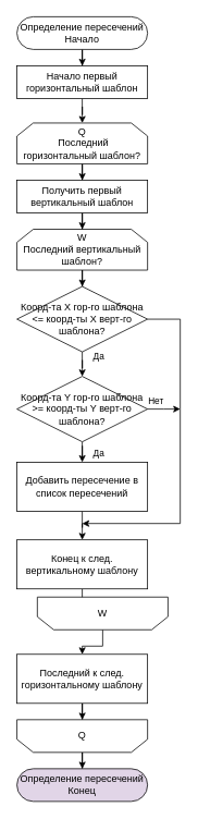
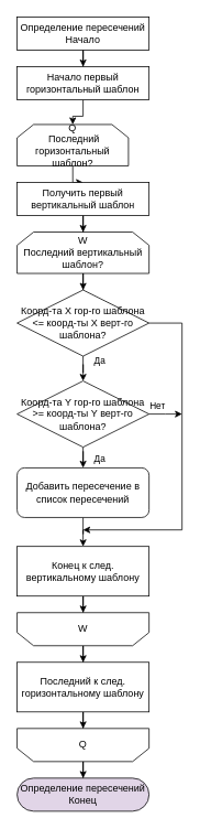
  <mxCell id="0" />
  <mxCell id="1" parent="0" />
  <mxCell id="2" value="" style="edgeStyle=orthogonalEdgeStyle;rounded=0;orthogonalLoop=1;jettySize=auto;html=1;" edge="1" parent="1" source="3" target="7"><mxGeometry relative="1" as="geometry" /></mxCell>
- <mxCell id="3" value="Определение пересечений&lt;br&gt;Начало" style="rounded=1;whiteSpace=wrap;html=1;arcSize=50;" vertex="1" parent="1"><mxGeometry x="20" y="20" width="160" height="40" as="geometry" /></mxCell>
+ <mxCell id="3" value="Определение пересечений&lt;br&gt;Начало" style="whiteSpace=wrap;html=1;arcSize=50;rounded=0;" vertex="1" parent="1"><mxGeometry x="20" y="20" width="160" height="40" as="geometry" /></mxCell>
  <mxCell id="4" value="" style="edgeStyle=orthogonalEdgeStyle;rounded=0;orthogonalLoop=1;jettySize=auto;html=1;" edge="1" parent="1" source="5" target="11"><mxGeometry relative="1" as="geometry" /></mxCell>
- <mxCell id="5" value="Q&lt;br&gt;&amp;nbsp;Последний горизонтальный шаблон?" style="shape=loopLimit;whiteSpace=wrap;html=1;" vertex="1" parent="1"><mxGeometry x="20" y="150" width="160" height="50" as="geometry" /></mxCell>
+ <mxCell id="5" value="Q&lt;br&gt;&amp;nbsp;Последний горизонтальный шаблон?" style="shape=loopLimit;whiteSpace=wrap;html=1;" vertex="1" parent="1"><mxGeometry x="20" y="150" width="135" height="50" as="geometry" /></mxCell>
  <mxCell id="6" value="" style="edgeStyle=orthogonalEdgeStyle;rounded=0;orthogonalLoop=1;jettySize=auto;html=1;" edge="1" parent="1" source="7" target="5"><mxGeometry relative="1" as="geometry" /></mxCell>
  <mxCell id="7" value="Начало первый горизонтальный шаблон" style="rounded=0;whiteSpace=wrap;html=1;" vertex="1" parent="1"><mxGeometry x="20" y="80" width="160" height="40" as="geometry" /></mxCell>
  <mxCell id="8" value="" style="edgeStyle=orthogonalEdgeStyle;rounded=0;orthogonalLoop=1;jettySize=auto;html=1;" edge="1" parent="1" source="9" target="14"><mxGeometry relative="1" as="geometry" /></mxCell>
  <mxCell id="9" value="W&lt;br&gt;Последний вертикальный шаблон?" style="shape=loopLimit;whiteSpace=wrap;html=1;" vertex="1" parent="1"><mxGeometry x="20" y="280" width="160" height="50" as="geometry" /></mxCell>
  <mxCell id="10" value="" style="edgeStyle=orthogonalEdgeStyle;rounded=0;orthogonalLoop=1;jettySize=auto;html=1;" edge="1" parent="1" source="11" target="9"><mxGeometry relative="1" as="geometry" /></mxCell>
  <mxCell id="11" value="Получить первый вертикальный шаблон" style="rounded=0;whiteSpace=wrap;html=1;" vertex="1" parent="1"><mxGeometry x="20" y="220" width="160" height="40" as="geometry" /></mxCell>
  <mxCell id="12" value="Да" style="edgeStyle=orthogonalEdgeStyle;rounded=0;orthogonalLoop=1;jettySize=auto;html=1;" edge="1" parent="1" source="14" target="17"><mxGeometry x="-0.75" y="20" relative="1" as="geometry"><mxPoint as="offset" /></mxGeometry></mxCell>
  <mxCell id="13" value="" style="edgeStyle=orthogonalEdgeStyle;rounded=0;orthogonalLoop=1;jettySize=auto;html=1;exitX=1;exitY=0.5;exitDx=0;exitDy=0;" edge="1" parent="1" source="14"><mxGeometry relative="1" as="geometry"><mxPoint x="100" y="640" as="targetPoint" /><Array as="points"><mxPoint x="220" y="390" /><mxPoint x="220" y="640" /></Array></mxGeometry></mxCell>
  <mxCell id="14" value="Коорд-та X гор-го шаблона &amp;lt;= коорд-ты X верт-го шаблона?" style="rhombus;whiteSpace=wrap;html=1;" vertex="1" parent="1"><mxGeometry x="20" y="350" width="160" height="80" as="geometry" /></mxCell>
  <mxCell id="15" value="Да" style="edgeStyle=orthogonalEdgeStyle;rounded=0;orthogonalLoop=1;jettySize=auto;html=1;" edge="1" parent="1" source="17" target="19"><mxGeometry x="-0.5" y="20" relative="1" as="geometry"><mxPoint as="offset" /></mxGeometry></mxCell>
  <mxCell id="16" value="Нет" style="edgeStyle=orthogonalEdgeStyle;rounded=0;orthogonalLoop=1;jettySize=auto;html=1;" edge="1" parent="1" source="17"><mxGeometry x="-0.5" y="10" relative="1" as="geometry"><mxPoint x="220" y="500" as="targetPoint" /><mxPoint as="offset" /></mxGeometry></mxCell>
  <mxCell id="17" value="Коорд-та Y гор-го шаблона &amp;gt;= коорд-ты Y верт-го шаблона?" style="rhombus;whiteSpace=wrap;html=1;" vertex="1" parent="1"><mxGeometry x="20" y="460" width="160" height="80" as="geometry" /></mxCell>
  <mxCell id="18" value="" style="edgeStyle=orthogonalEdgeStyle;rounded=0;orthogonalLoop=1;jettySize=auto;html=1;" edge="1" parent="1" source="19" target="21"><mxGeometry relative="1" as="geometry" /></mxCell>
- <mxCell id="19" value="Добавить пересечение в список пересечений" style="whiteSpace=wrap;html=1;" vertex="1" parent="1"><mxGeometry x="20" y="565" width="160" height="60" as="geometry" /></mxCell>
+ <mxCell id="19" value="Добавить пересечение в список пересечений" style="whiteSpace=wrap;html=1;rounded=1;" vertex="1" parent="1"><mxGeometry x="20" y="565" width="160" height="60" as="geometry" /></mxCell>
  <mxCell id="20" value="" style="edgeStyle=orthogonalEdgeStyle;rounded=0;orthogonalLoop=1;jettySize=auto;html=1;" edge="1" parent="1" source="21" target="23"><mxGeometry relative="1" as="geometry" /></mxCell>
  <mxCell id="21" value="Конец к след. вертикальному шаблону" style="whiteSpace=wrap;html=1;" vertex="1" parent="1"><mxGeometry x="20" y="660" width="160" height="60" as="geometry" /></mxCell>
  <mxCell id="22" value="" style="edgeStyle=orthogonalEdgeStyle;rounded=0;orthogonalLoop=1;jettySize=auto;html=1;" edge="1" parent="1" source="23" target="25"><mxGeometry relative="1" as="geometry" /></mxCell>
- <mxCell id="23" value="W&lt;br&gt;" style="shape=loopLimit;whiteSpace=wrap;html=1;direction=west;" vertex="1" parent="1"><mxGeometry x="45" y="730" width="160" height="40" as="geometry" /></mxCell>
+ <mxCell id="23" value="W&lt;br&gt;" style="shape=loopLimit;whiteSpace=wrap;html=1;direction=west;" vertex="1" parent="1"><mxGeometry x="20" y="740" width="160" height="40" as="geometry" /></mxCell>
  <mxCell id="24" value="" style="edgeStyle=orthogonalEdgeStyle;rounded=0;orthogonalLoop=1;jettySize=auto;html=1;" edge="1" parent="1" source="25" target="27"><mxGeometry relative="1" as="geometry" /></mxCell>
  <mxCell id="25" value="Последний к след. горизонтальному шаблону" style="whiteSpace=wrap;html=1;" vertex="1" parent="1"><mxGeometry x="20" y="800" width="160" height="60" as="geometry" /></mxCell>
  <mxCell id="26" value="" style="edgeStyle=orthogonalEdgeStyle;rounded=0;orthogonalLoop=1;jettySize=auto;html=1;" edge="1" parent="1" source="27" target="28"><mxGeometry relative="1" as="geometry" /></mxCell>
  <mxCell id="27" value="Q" style="shape=loopLimit;whiteSpace=wrap;html=1;direction=west;" vertex="1" parent="1"><mxGeometry x="20" y="880" width="160" height="40" as="geometry" /></mxCell>
  <mxCell id="28" value="Определение пересечений&lt;br&gt;Конец" style="rounded=1;whiteSpace=wrap;html=1;arcSize=50;fillColor=#e1d5e7;" vertex="1" parent="1"><mxGeometry x="20" y="940" width="160" height="40" as="geometry" /></mxCell>
